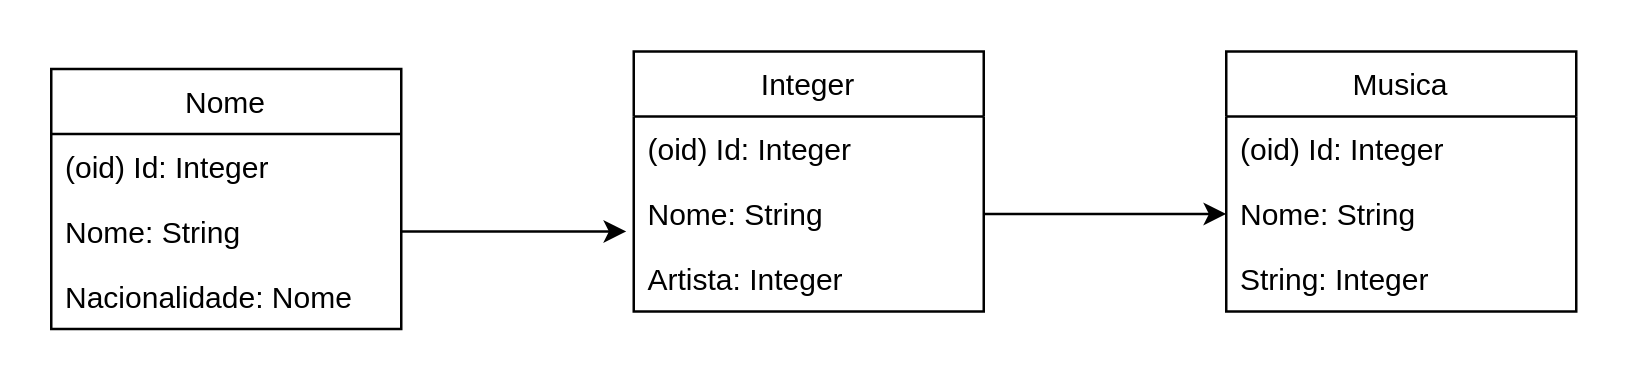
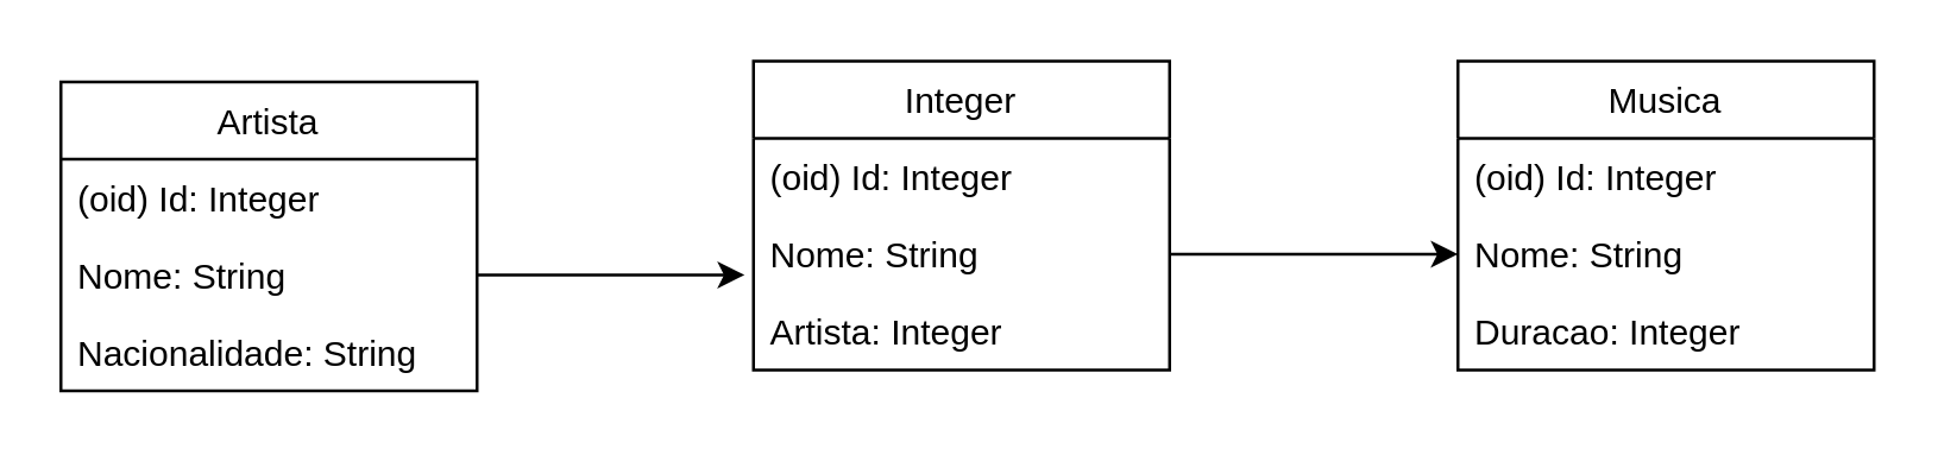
  <mxCell id="0" />
  <mxCell id="1" parent="0" />
- <mxCell id="2" value="Nome" style="swimlane;fontStyle=0;childLayout=stackLayout;horizontal=1;startSize=26;fillColor=none;horizontalStack=0;resizeParent=1;resizeParentMax=0;resizeLast=0;collapsible=1;marginBottom=0;" vertex="1" parent="1"><mxGeometry x="20" y="27" width="140" height="104" as="geometry" /></mxCell>
+ <mxCell id="2" value="Artista" style="swimlane;fontStyle=0;childLayout=stackLayout;horizontal=1;startSize=26;fillColor=none;horizontalStack=0;resizeParent=1;resizeParentMax=0;resizeLast=0;collapsible=1;marginBottom=0;" vertex="1" parent="1"><mxGeometry x="20" y="27" width="140" height="104" as="geometry" /></mxCell>
  <mxCell id="3" value="(oid) Id: Integer" style="text;strokeColor=none;fillColor=none;align=left;verticalAlign=top;spacingLeft=4;spacingRight=4;overflow=hidden;rotatable=0;points=[[0,0.5],[1,0.5]];portConstraint=eastwest;" vertex="1" parent="2"><mxGeometry y="26" width="140" height="26" as="geometry" /></mxCell>
  <mxCell id="4" value="Nome: String" style="text;strokeColor=none;fillColor=none;align=left;verticalAlign=top;spacingLeft=4;spacingRight=4;overflow=hidden;rotatable=0;points=[[0,0.5],[1,0.5]];portConstraint=eastwest;" vertex="1" parent="2"><mxGeometry y="52" width="140" height="26" as="geometry" /></mxCell>
- <mxCell id="5" value="Nacionalidade: Nome" style="text;strokeColor=none;fillColor=none;align=left;verticalAlign=top;spacingLeft=4;spacingRight=4;overflow=hidden;rotatable=0;points=[[0,0.5],[1,0.5]];portConstraint=eastwest;" vertex="1" parent="2"><mxGeometry y="78" width="140" height="26" as="geometry" /></mxCell>
+ <mxCell id="5" value="Nacionalidade: String" style="text;strokeColor=none;fillColor=none;align=left;verticalAlign=top;spacingLeft=4;spacingRight=4;overflow=hidden;rotatable=0;points=[[0,0.5],[1,0.5]];portConstraint=eastwest;" vertex="1" parent="2"><mxGeometry y="78" width="140" height="26" as="geometry" /></mxCell>
  <mxCell id="6" value="Musica" style="swimlane;fontStyle=0;childLayout=stackLayout;horizontal=1;startSize=26;fillColor=none;horizontalStack=0;resizeParent=1;resizeParentMax=0;resizeLast=0;collapsible=1;marginBottom=0;" vertex="1" parent="1"><mxGeometry x="490" y="20" width="140" height="104" as="geometry" /></mxCell>
  <mxCell id="7" value="(oid) Id: Integer" style="text;strokeColor=none;fillColor=none;align=left;verticalAlign=top;spacingLeft=4;spacingRight=4;overflow=hidden;rotatable=0;points=[[0,0.5],[1,0.5]];portConstraint=eastwest;" vertex="1" parent="6"><mxGeometry y="26" width="140" height="26" as="geometry" /></mxCell>
  <mxCell id="8" value="Nome: String" style="text;strokeColor=none;fillColor=none;align=left;verticalAlign=top;spacingLeft=4;spacingRight=4;overflow=hidden;rotatable=0;points=[[0,0.5],[1,0.5]];portConstraint=eastwest;" vertex="1" parent="6"><mxGeometry y="52" width="140" height="26" as="geometry" /></mxCell>
- <mxCell id="9" value="String: Integer" style="text;strokeColor=none;fillColor=none;align=left;verticalAlign=top;spacingLeft=4;spacingRight=4;overflow=hidden;rotatable=0;points=[[0,0.5],[1,0.5]];portConstraint=eastwest;" vertex="1" parent="6"><mxGeometry y="78" width="140" height="26" as="geometry" /></mxCell>
+ <mxCell id="9" value="Duracao: Integer" style="text;strokeColor=none;fillColor=none;align=left;verticalAlign=top;spacingLeft=4;spacingRight=4;overflow=hidden;rotatable=0;points=[[0,0.5],[1,0.5]];portConstraint=eastwest;" vertex="1" parent="6"><mxGeometry y="78" width="140" height="26" as="geometry" /></mxCell>
  <mxCell id="10" value="Integer" style="swimlane;fontStyle=0;childLayout=stackLayout;horizontal=1;startSize=26;fillColor=none;horizontalStack=0;resizeParent=1;resizeParentMax=0;resizeLast=0;collapsible=1;marginBottom=0;" vertex="1" parent="1"><mxGeometry x="253" y="20" width="140" height="104" as="geometry" /></mxCell>
  <mxCell id="11" value="(oid) Id: Integer" style="text;strokeColor=none;fillColor=none;align=left;verticalAlign=top;spacingLeft=4;spacingRight=4;overflow=hidden;rotatable=0;points=[[0,0.5],[1,0.5]];portConstraint=eastwest;" vertex="1" parent="10"><mxGeometry y="26" width="140" height="26" as="geometry" /></mxCell>
  <mxCell id="12" value="Nome: String&#10;&#10;" style="text;strokeColor=none;fillColor=none;align=left;verticalAlign=top;spacingLeft=4;spacingRight=4;overflow=hidden;rotatable=0;points=[[0,0.5],[1,0.5]];portConstraint=eastwest;" vertex="1" parent="10"><mxGeometry y="52" width="140" height="26" as="geometry" /></mxCell>
  <mxCell id="13" value="Artista: Integer" style="text;strokeColor=none;fillColor=none;align=left;verticalAlign=top;spacingLeft=4;spacingRight=4;overflow=hidden;rotatable=0;points=[[0,0.5],[1,0.5]];portConstraint=eastwest;" vertex="1" parent="10"><mxGeometry y="78" width="140" height="26" as="geometry" /></mxCell>
  <mxCell id="14" style="edgeStyle=orthogonalEdgeStyle;rounded=0;orthogonalLoop=1;jettySize=auto;html=1;" edge="1" parent="1" source="4"><mxGeometry relative="1" as="geometry"><mxPoint x="250" y="92" as="targetPoint" /></mxGeometry></mxCell>
  <mxCell id="15" style="edgeStyle=orthogonalEdgeStyle;rounded=0;orthogonalLoop=1;jettySize=auto;html=1;exitX=1;exitY=0.5;exitDx=0;exitDy=0;entryX=0;entryY=0.5;entryDx=0;entryDy=0;" edge="1" parent="1" source="12" target="8"><mxGeometry relative="1" as="geometry" /></mxCell>
